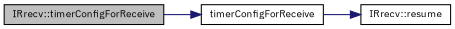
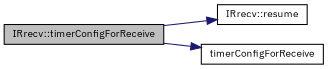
  digraph {
    fontname="IBM Plex Sans"
    rankdir=LR
    node [color=black fillcolor=white fontname="IBM Plex Sans" fontsize=10 shape=record style=filled]
    edge [color=midnightblue fontname="IBM Plex Sans" fontsize=10 labelfontname=Helvetica labelfontsize=10 style=solid]
    n1 [fillcolor=grey75 fontcolor=black height=0.2 label="IRrecv::timerConfigForReceive" width=0.4]
    n2 [height=0.2 label="IRrecv::resume" width=0.4]
    n3 [height=0.2 label=timerConfigForReceive width=0.4]
-   n3 -> n2
+   n1 -> n2
    n1 -> n3
  }
